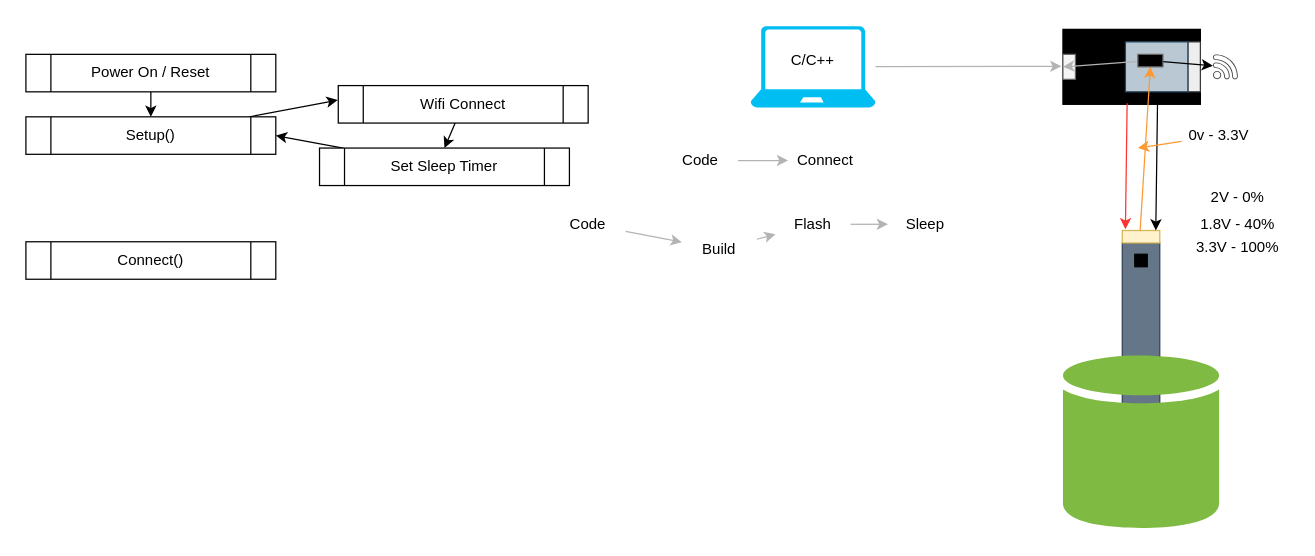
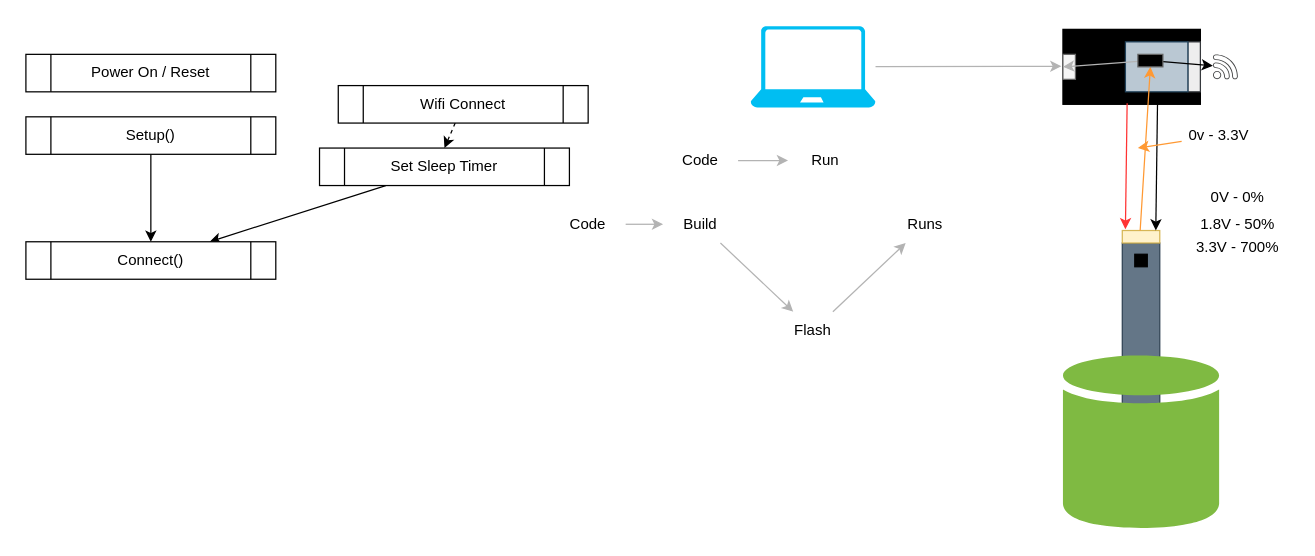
  <mxCell id="0" />
  <mxCell id="1" parent="0" />
  <mxCell id="2" value="" style="rounded=0;whiteSpace=wrap;html=1;fillColor=#647687;fontColor=#ffffff;strokeColor=#314354;" parent="1" vertex="1"><mxGeometry x="897.5" y="194" width="30" height="159" as="geometry" /></mxCell>
  <mxCell id="3" value="" style="rounded=0;whiteSpace=wrap;html=1;fillColor=#000000;" parent="1" vertex="1"><mxGeometry x="907.5" y="203" width="10" height="10" as="geometry" /></mxCell>
  <mxCell id="4" value="" style="rounded=0;whiteSpace=wrap;html=1;fillColor=#fff2cc;strokeColor=#d6b656;" parent="1" vertex="1"><mxGeometry x="897.5" y="184" width="30" height="10" as="geometry" /></mxCell>
  <mxCell id="5" value="" style="sketch=0;shadow=0;dashed=0;html=1;strokeColor=none;labelPosition=center;verticalLabelPosition=bottom;verticalAlign=top;outlineConnect=0;align=center;shape=mxgraph.office.databases.database;fillColor=#7FBA42;" parent="1" vertex="1"><mxGeometry x="850" y="284" width="125" height="139" as="geometry" /></mxCell>
  <mxCell id="6" value="" style="rounded=0;whiteSpace=wrap;html=1;fillColor=#000000;" parent="1" vertex="1"><mxGeometry x="850" y="23" width="110" height="60" as="geometry" /></mxCell>
  <mxCell id="7" value="" style="rounded=0;whiteSpace=wrap;html=1;fillColor=#f5f5f5;fontColor=#333333;strokeColor=#666666;" parent="1" vertex="1"><mxGeometry x="850" y="43" width="10" height="20" as="geometry" /></mxCell>
  <mxCell id="8" value="" style="rounded=0;whiteSpace=wrap;html=1;fillColor=#eeeeee;strokeColor=#36393d;" parent="1" vertex="1"><mxGeometry x="950" y="33" width="10" height="40" as="geometry" /></mxCell>
  <mxCell id="9" value="" style="rounded=0;whiteSpace=wrap;html=1;fillColor=#bac8d3;strokeColor=#23445d;" parent="1" vertex="1"><mxGeometry x="900" y="33" width="50" height="40" as="geometry" /></mxCell>
  <mxCell id="10" value="" style="endArrow=none;html=1;entryX=0.467;entryY=0.985;entryDx=0;entryDy=0;entryPerimeter=0;startArrow=classic;startFill=1;endFill=0;strokeColor=#FF3333;" parent="1" target="6" edge="1"><mxGeometry width="50" height="50" relative="1" as="geometry"><mxPoint x="900" y="183" as="sourcePoint" /><mxPoint x="860" y="123" as="targetPoint" /></mxGeometry></mxCell>
  <mxCell id="11" value="" style="endArrow=none;html=1;entryX=0.467;entryY=0.985;entryDx=0;entryDy=0;entryPerimeter=0;startArrow=classic;startFill=1;endFill=0;strokeColor=#000000;" parent="1" edge="1"><mxGeometry width="50" height="50" relative="1" as="geometry"><mxPoint x="924.31" y="183.9" as="sourcePoint" /><mxPoint x="925.68" y="83" as="targetPoint" /></mxGeometry></mxCell>
  <mxCell id="12" value="" style="endArrow=classic;html=1;entryX=0.4;entryY=0.5;entryDx=0;entryDy=0;entryPerimeter=0;startArrow=none;startFill=0;endFill=1;strokeColor=#FF9933;" parent="1" target="9" edge="1"><mxGeometry width="50" height="50" relative="1" as="geometry"><mxPoint x="911.81" y="184" as="sourcePoint" /><mxPoint x="913.18" y="83.1" as="targetPoint" /></mxGeometry></mxCell>
  <mxCell id="13" style="edgeStyle=none;html=1;strokeColor=#FF9933;startArrow=none;startFill=0;endArrow=classic;endFill=1;" parent="1" source="14" edge="1"><mxGeometry relative="1" as="geometry"><mxPoint x="910" y="118" as="targetPoint" /></mxGeometry></mxCell>
  <mxCell id="14" value="0v - 3.3V" style="text;html=1;strokeColor=none;fillColor=none;align=center;verticalAlign=middle;whiteSpace=wrap;rounded=0;" parent="1" vertex="1"><mxGeometry x="945" y="93" width="60" height="30" as="geometry" /></mxCell>
- <mxCell id="15" value="2V - 0%" style="text;html=1;strokeColor=none;fillColor=none;align=center;verticalAlign=middle;whiteSpace=wrap;rounded=0;" parent="1" vertex="1"><mxGeometry x="960" y="143" width="60" height="30" as="geometry" /></mxCell>
- <mxCell id="16" value="3.3V - 100%" style="text;html=1;strokeColor=none;fillColor=none;align=center;verticalAlign=middle;whiteSpace=wrap;rounded=0;" parent="1" vertex="1"><mxGeometry x="950" y="183" width="80" height="30" as="geometry" /></mxCell>
- <mxCell id="17" value="1.8V - 40%" style="text;html=1;strokeColor=none;fillColor=none;align=center;verticalAlign=middle;whiteSpace=wrap;rounded=0;" parent="1" vertex="1"><mxGeometry x="950" y="164" width="80" height="30" as="geometry" /></mxCell>
+ <mxCell id="15" value="0V - 0%" style="text;html=1;strokeColor=none;fillColor=none;align=center;verticalAlign=middle;whiteSpace=wrap;rounded=0;" parent="1" vertex="1"><mxGeometry x="960" y="143" width="60" height="30" as="geometry" /></mxCell>
+ <mxCell id="16" value="3.3V - 700%" style="text;html=1;strokeColor=none;fillColor=none;align=center;verticalAlign=middle;whiteSpace=wrap;rounded=0;" parent="1" vertex="1"><mxGeometry x="950" y="183" width="80" height="30" as="geometry" /></mxCell>
+ <mxCell id="17" value="1.8V - 50%" style="text;html=1;strokeColor=none;fillColor=none;align=center;verticalAlign=middle;whiteSpace=wrap;rounded=0;" parent="1" vertex="1"><mxGeometry x="950" y="164" width="80" height="30" as="geometry" /></mxCell>
  <mxCell id="18" style="edgeStyle=none;html=1;strokeColor=#000000;startArrow=none;startFill=0;endArrow=classic;endFill=1;" parent="1" source="20" target="21" edge="1"><mxGeometry relative="1" as="geometry" /></mxCell>
  <mxCell id="19" style="edgeStyle=none;html=1;entryX=0;entryY=0.5;entryDx=0;entryDy=0;strokeColor=#B3B3B3;startArrow=none;startFill=0;endArrow=classic;endFill=1;" parent="1" source="20" target="7" edge="1"><mxGeometry relative="1" as="geometry" /></mxCell>
  <mxCell id="20" value="" style="rounded=0;whiteSpace=wrap;html=1;fillColor=#000000;fontColor=#333333;strokeColor=#666666;" parent="1" vertex="1"><mxGeometry x="910" y="43" width="20" height="10" as="geometry" /></mxCell>
  <mxCell id="21" value="" style="sketch=0;pointerEvents=1;shadow=0;dashed=0;html=1;strokeColor=none;fillColor=#434445;aspect=fixed;labelPosition=center;verticalLabelPosition=bottom;verticalAlign=top;align=center;outlineConnect=0;shape=mxgraph.vvd.wi_fi;" parent="1" vertex="1"><mxGeometry x="970" y="43" width="20" height="20" as="geometry" /></mxCell>
  <mxCell id="22" style="edgeStyle=none;html=1;entryX=-0.121;entryY=0.478;entryDx=0;entryDy=0;entryPerimeter=0;strokeColor=#B3B3B3;startArrow=none;startFill=0;endArrow=classic;endFill=1;" parent="1" source="23" target="7" edge="1"><mxGeometry relative="1" as="geometry" /></mxCell>
  <mxCell id="23" value="" style="verticalLabelPosition=bottom;html=1;verticalAlign=top;align=center;strokeColor=none;fillColor=#00BEF2;shape=mxgraph.azure.laptop;pointerEvents=1;" parent="1" vertex="1"><mxGeometry x="600" y="20.5" width="100" height="65" as="geometry" /></mxCell>
- <mxCell id="24" value="C/C++" style="text;html=1;strokeColor=none;fillColor=none;align=center;verticalAlign=middle;whiteSpace=wrap;rounded=0;" parent="1" vertex="1"><mxGeometry x="620" y="33" width="60" height="30" as="geometry" /></mxCell>
  <mxCell id="25" style="edgeStyle=none;html=1;strokeColor=#B3B3B3;startArrow=none;startFill=0;endArrow=classic;endFill=1;" parent="1" source="26" target="27" edge="1"><mxGeometry relative="1" as="geometry" /></mxCell>
  <mxCell id="26" value="Code" style="text;html=1;strokeColor=none;fillColor=none;align=center;verticalAlign=middle;whiteSpace=wrap;rounded=0;" parent="1" vertex="1"><mxGeometry x="530" y="113" width="60" height="30" as="geometry" /></mxCell>
- <mxCell id="27" value="Connect" style="text;html=1;strokeColor=none;fillColor=none;align=center;verticalAlign=middle;whiteSpace=wrap;rounded=0;" parent="1" vertex="1"><mxGeometry x="630" y="113" width="60" height="30" as="geometry" /></mxCell>
+ <mxCell id="27" value="Run" style="text;html=1;strokeColor=none;fillColor=none;align=center;verticalAlign=middle;whiteSpace=wrap;rounded=0;" parent="1" vertex="1"><mxGeometry x="630" y="113" width="60" height="30" as="geometry" /></mxCell>
  <mxCell id="28" style="edgeStyle=none;html=1;strokeColor=#B3B3B3;startArrow=none;startFill=0;endArrow=classic;endFill=1;" parent="1" source="29" target="31" edge="1"><mxGeometry relative="1" as="geometry" /></mxCell>
  <mxCell id="29" value="Code" style="text;html=1;strokeColor=none;fillColor=none;align=center;verticalAlign=middle;whiteSpace=wrap;rounded=0;" parent="1" vertex="1"><mxGeometry x="440" y="164" width="60" height="30" as="geometry" /></mxCell>
  <mxCell id="30" style="edgeStyle=none;html=1;strokeColor=#B3B3B3;startArrow=none;startFill=0;endArrow=classic;endFill=1;" parent="1" source="31" target="33" edge="1"><mxGeometry relative="1" as="geometry" /></mxCell>
- <mxCell id="31" value="Build" style="text;html=1;strokeColor=none;fillColor=none;align=center;verticalAlign=middle;whiteSpace=wrap;rounded=0;" parent="1" vertex="1"><mxGeometry x="545" y="184" width="60" height="30" as="geometry" /></mxCell>
+ <mxCell id="31" value="Build" style="text;html=1;strokeColor=none;fillColor=none;align=center;verticalAlign=middle;whiteSpace=wrap;rounded=0;" parent="1" vertex="1"><mxGeometry x="530" y="164" width="60" height="30" as="geometry" /></mxCell>
  <mxCell id="32" style="edgeStyle=none;html=1;strokeColor=#B3B3B3;startArrow=none;startFill=0;endArrow=classic;endFill=1;" parent="1" source="33" target="34" edge="1"><mxGeometry relative="1" as="geometry" /></mxCell>
- <mxCell id="33" value="Flash" style="text;html=1;strokeColor=none;fillColor=none;align=center;verticalAlign=middle;whiteSpace=wrap;rounded=0;" parent="1" vertex="1"><mxGeometry x="620" y="164" width="60" height="30" as="geometry" /></mxCell>
- <mxCell id="34" value="Sleep" style="text;html=1;strokeColor=none;fillColor=none;align=center;verticalAlign=middle;whiteSpace=wrap;rounded=0;" parent="1" vertex="1"><mxGeometry x="710" y="164" width="60" height="30" as="geometry" /></mxCell>
- <mxCell id="35" style="edgeStyle=none;html=1;entryX=0.5;entryY=0;entryDx=0;entryDy=0;" edge="1" parent="1" source="36" target="39"><mxGeometry relative="1" as="geometry" /></mxCell>
+ <mxCell id="33" value="Flash" style="text;html=1;strokeColor=none;fillColor=none;align=center;verticalAlign=middle;whiteSpace=wrap;rounded=0;" parent="1" vertex="1"><mxGeometry x="620" y="249" width="60" height="30" as="geometry" /></mxCell>
+ <mxCell id="34" value="Runs" style="text;html=1;strokeColor=none;fillColor=none;align=center;verticalAlign=middle;whiteSpace=wrap;rounded=0;" parent="1" vertex="1"><mxGeometry x="710" y="164" width="60" height="30" as="geometry" /></mxCell>
  <mxCell id="36" value="Power On / Reset" style="shape=process;whiteSpace=wrap;html=1;backgroundOutline=1;" vertex="1" parent="1"><mxGeometry x="20" y="43" width="200" height="30" as="geometry" /></mxCell>
- <mxCell id="37" style="edgeStyle=none;html=1;entryX=-0.002;entryY=0.386;entryDx=0;entryDy=0;entryPerimeter=0;" edge="1" parent="1" source="39" target="41"><mxGeometry relative="1" as="geometry" /></mxCell>
+ <mxCell id="38" style="edgeStyle=none;html=1;entryX=0.5;entryY=0;entryDx=0;entryDy=0;" edge="1" parent="1" source="39" target="44"><mxGeometry relative="1" as="geometry" /></mxCell>
  <mxCell id="39" value="Setup()" style="shape=process;whiteSpace=wrap;html=1;backgroundOutline=1;" vertex="1" parent="1"><mxGeometry x="20" y="93" width="200" height="30" as="geometry" /></mxCell>
- <mxCell id="40" style="edgeStyle=none;html=1;entryX=0.5;entryY=0;entryDx=0;entryDy=0;" edge="1" parent="1" source="41" target="43"><mxGeometry relative="1" as="geometry" /></mxCell>
+ <mxCell id="40" style="edgeStyle=none;html=1;entryX=0.5;entryY=0;entryDx=0;entryDy=0;dashed=1;" edge="1" parent="1" source="41" target="43"><mxGeometry relative="1" as="geometry" /></mxCell>
  <mxCell id="41" value="Wifi Connect" style="shape=process;whiteSpace=wrap;html=1;backgroundOutline=1;" vertex="1" parent="1"><mxGeometry x="270" y="68" width="200" height="30" as="geometry" /></mxCell>
- <mxCell id="42" style="edgeStyle=none;html=1;entryX=1;entryY=0.5;entryDx=0;entryDy=0;" edge="1" parent="1" source="43" target="39"><mxGeometry relative="1" as="geometry" /></mxCell>
+ <mxCell id="42" style="edgeStyle=none;html=1;" edge="1" parent="1" source="43" target="44"><mxGeometry relative="1" as="geometry" /></mxCell>
  <mxCell id="43" value="Set Sleep Timer" style="shape=process;whiteSpace=wrap;html=1;backgroundOutline=1;" vertex="1" parent="1"><mxGeometry x="255" y="118" width="200" height="30" as="geometry" /></mxCell>
  <mxCell id="44" value="Connect()" style="shape=process;whiteSpace=wrap;html=1;backgroundOutline=1;" vertex="1" parent="1"><mxGeometry x="20" y="193" width="200" height="30" as="geometry" /></mxCell>
